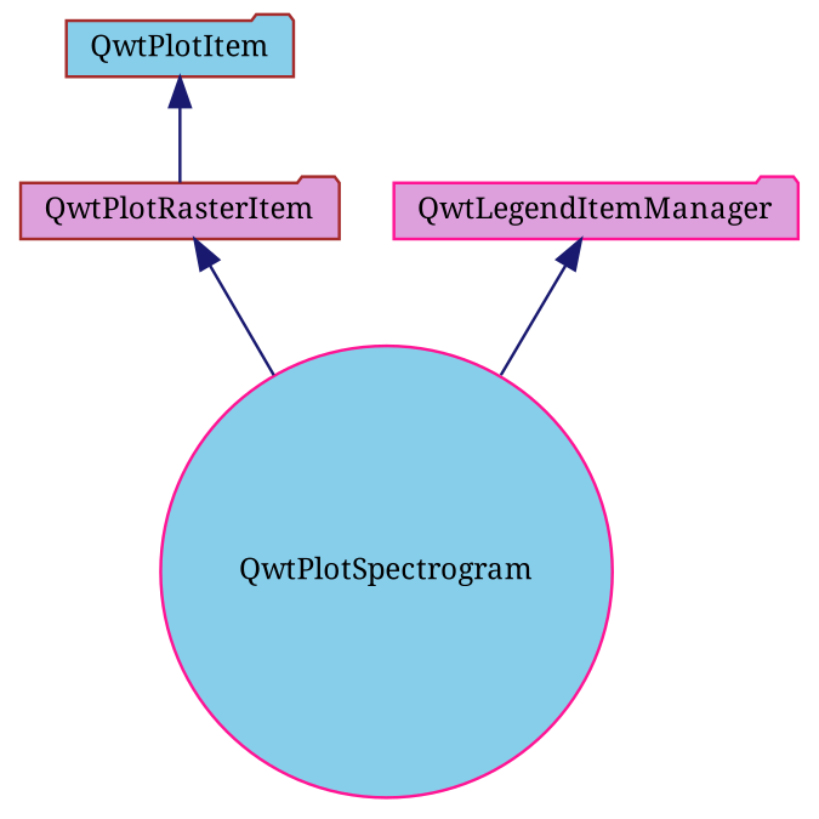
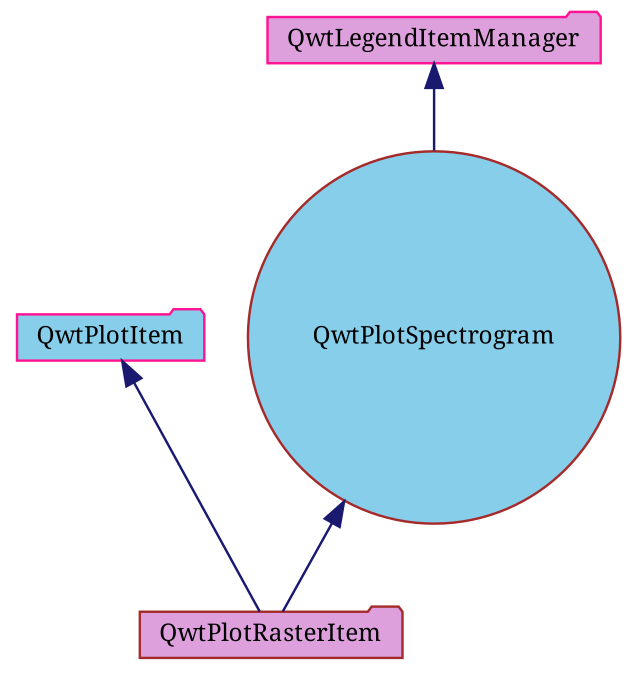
  digraph {
    fontname="Noto Serif"
    node [color=brown fillcolor=skyblue fontname="Noto Serif" fontsize=10 shape=folder style=filled]
    edge [color=midnightblue dir=back fontname="Noto Serif" fontsize=10 labelfontname=FreeSans labelfontsize=10 style=solid]
-   n1 [color=deeppink fontcolor=black height=0.2 label=QwtPlotSpectrogram shape=circle width=0.4]
+   n1 [fontcolor=black height=0.2 label=QwtPlotSpectrogram shape=circle width=0.4]
    n2 [fillcolor=plum height=0.2 label=QwtPlotRasterItem width=0.4]
-   n3 [height=0.2 label=QwtPlotItem width=0.4]
+   n3 [color=deeppink height=0.2 label=QwtPlotItem width=0.4]
    n4 [color=deeppink fillcolor=plum height=0.2 label=QwtLegendItemManager width=0.4]
-   n2 -> n1
+   n1 -> n2
    n3 -> n2
    n4 -> n1
  }
